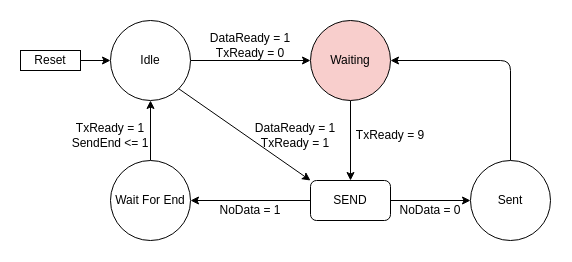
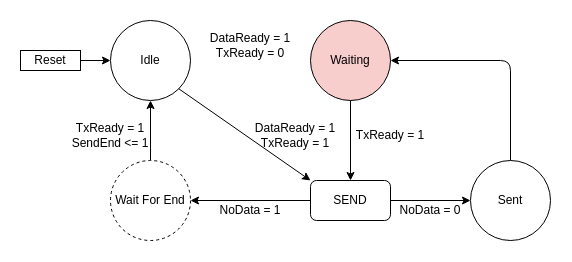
  <mxCell id="0" />
  <mxCell id="1" parent="0" />
- <mxCell id="2" style="edgeStyle=orthogonalEdgeStyle;rounded=0;orthogonalLoop=1;jettySize=auto;html=1;exitX=1;exitY=0.5;exitDx=0;exitDy=0;" edge="1" parent="1" source="3" target="5"><mxGeometry relative="1" as="geometry" /></mxCell>
  <mxCell id="3" value="Idle" style="ellipse;whiteSpace=wrap;html=1;aspect=fixed;" vertex="1" parent="1"><mxGeometry x="110" y="20" width="80" height="80" as="geometry" /></mxCell>
  <mxCell id="4" style="edgeStyle=orthogonalEdgeStyle;rounded=0;orthogonalLoop=1;jettySize=auto;html=1;exitX=0.5;exitY=1;exitDx=0;exitDy=0;entryX=0.5;entryY=0;entryDx=0;entryDy=0;" edge="1" parent="1" source="5" target="18"><mxGeometry relative="1" as="geometry"><mxPoint x="350" y="160" as="targetPoint" /><Array as="points" /></mxGeometry></mxCell>
  <mxCell id="5" value="Waiting" style="ellipse;whiteSpace=wrap;html=1;aspect=fixed;fillColor=#f8cecc;" vertex="1" parent="1"><mxGeometry x="310" y="20" width="80" height="80" as="geometry" /></mxCell>
  <mxCell id="6" style="edgeStyle=orthogonalEdgeStyle;rounded=1;orthogonalLoop=1;jettySize=auto;html=1;exitX=0.5;exitY=0;exitDx=0;exitDy=0;entryX=1;entryY=0.5;entryDx=0;entryDy=0;" edge="1" parent="1" source="7" target="5"><mxGeometry relative="1" as="geometry" /></mxCell>
  <mxCell id="7" value="&lt;div&gt;Sent&lt;/div&gt;" style="ellipse;whiteSpace=wrap;html=1;aspect=fixed;" vertex="1" parent="1"><mxGeometry x="470" y="160" width="80" height="80" as="geometry" /></mxCell>
  <mxCell id="8" style="edgeStyle=orthogonalEdgeStyle;rounded=0;orthogonalLoop=1;jettySize=auto;html=1;exitX=0.5;exitY=0;exitDx=0;exitDy=0;entryX=0.5;entryY=1;entryDx=0;entryDy=0;" edge="1" parent="1" source="9" target="3"><mxGeometry relative="1" as="geometry" /></mxCell>
- <mxCell id="9" value="Wait For End" style="ellipse;whiteSpace=wrap;html=1;aspect=fixed;" vertex="1" parent="1"><mxGeometry x="110" y="160" width="80" height="80" as="geometry" /></mxCell>
+ <mxCell id="9" value="Wait For End" style="ellipse;whiteSpace=wrap;html=1;aspect=fixed;dashed=1;" vertex="1" parent="1"><mxGeometry x="110" y="160" width="80" height="80" as="geometry" /></mxCell>
  <mxCell id="10" value="" style="edgeStyle=orthogonalEdgeStyle;rounded=0;orthogonalLoop=1;jettySize=auto;html=1;" edge="1" parent="1" source="11" target="3"><mxGeometry relative="1" as="geometry" /></mxCell>
  <mxCell id="11" value="Reset" style="rounded=0;whiteSpace=wrap;html=1;" vertex="1" parent="1"><mxGeometry x="20" y="50" width="60" height="20" as="geometry" /></mxCell>
  <mxCell id="12" value="&lt;div&gt;DataReady = 1&lt;/div&gt;&lt;div&gt;TxReady = 0&lt;br&gt;&lt;/div&gt;" style="text;html=1;strokeColor=none;fillColor=none;align=center;verticalAlign=middle;whiteSpace=wrap;rounded=0;" vertex="1" parent="1"><mxGeometry x="200" y="30" width="100" height="30" as="geometry" /></mxCell>
  <mxCell id="13" value="" style="endArrow=classic;html=1;rounded=0;entryX=0;entryY=0;entryDx=0;entryDy=0;exitX=1;exitY=1;exitDx=0;exitDy=0;" edge="1" parent="1" source="3" target="18"><mxGeometry width="50" height="50" relative="1" as="geometry"><mxPoint x="180" y="90" as="sourcePoint" /><mxPoint x="310" y="180" as="targetPoint" /></mxGeometry></mxCell>
  <mxCell id="14" value="&lt;div&gt;DataReady = 1&lt;/div&gt;&lt;div&gt;TxReady = 1&lt;/div&gt;" style="text;html=1;strokeColor=none;fillColor=none;align=center;verticalAlign=middle;whiteSpace=wrap;rounded=0;" vertex="1" parent="1"><mxGeometry x="240" y="120" width="110" height="30" as="geometry" /></mxCell>
- <mxCell id="15" value="&lt;div&gt;TxReady = 9&lt;/div&gt;" style="text;html=1;strokeColor=none;fillColor=none;align=center;verticalAlign=middle;whiteSpace=wrap;rounded=0;" vertex="1" parent="1"><mxGeometry x="350" y="120" width="80" height="30" as="geometry" /></mxCell>
+ <mxCell id="15" value="&lt;div&gt;TxReady = 1&lt;/div&gt;" style="text;html=1;strokeColor=none;fillColor=none;align=center;verticalAlign=middle;whiteSpace=wrap;rounded=0;" vertex="1" parent="1"><mxGeometry x="350" y="120" width="80" height="30" as="geometry" /></mxCell>
  <mxCell id="16" style="edgeStyle=orthogonalEdgeStyle;rounded=0;orthogonalLoop=1;jettySize=auto;html=1;exitX=1;exitY=0.5;exitDx=0;exitDy=0;entryX=0;entryY=0.5;entryDx=0;entryDy=0;" edge="1" parent="1" source="18" target="7"><mxGeometry relative="1" as="geometry" /></mxCell>
  <mxCell id="17" style="edgeStyle=orthogonalEdgeStyle;rounded=0;orthogonalLoop=1;jettySize=auto;html=1;exitX=0;exitY=0.5;exitDx=0;exitDy=0;entryX=1;entryY=0.5;entryDx=0;entryDy=0;" edge="1" parent="1" source="18" target="9"><mxGeometry relative="1" as="geometry" /></mxCell>
  <mxCell id="18" value="SEND" style="rounded=1;whiteSpace=wrap;html=1;glass=0;" vertex="1" parent="1"><mxGeometry x="310" y="180" width="80" height="40" as="geometry" /></mxCell>
  <mxCell id="19" value="NoData = 0" style="text;html=1;strokeColor=none;fillColor=none;align=center;verticalAlign=middle;whiteSpace=wrap;rounded=0;" vertex="1" parent="1"><mxGeometry x="390" y="200" width="80" height="20" as="geometry" /></mxCell>
  <mxCell id="20" value="NoData = 1" style="text;html=1;strokeColor=none;fillColor=none;align=center;verticalAlign=middle;whiteSpace=wrap;rounded=0;" vertex="1" parent="1"><mxGeometry x="210" y="200" width="80" height="20" as="geometry" /></mxCell>
  <mxCell id="21" value="&lt;div&gt;TxReady = 1&lt;/div&gt;&lt;div&gt;SendEnd &amp;lt;= 1&lt;br&gt;&lt;/div&gt;" style="text;html=1;strokeColor=none;fillColor=none;align=center;verticalAlign=middle;whiteSpace=wrap;rounded=0;" vertex="1" parent="1"><mxGeometry x="70" y="120" width="80" height="30" as="geometry" /></mxCell>
